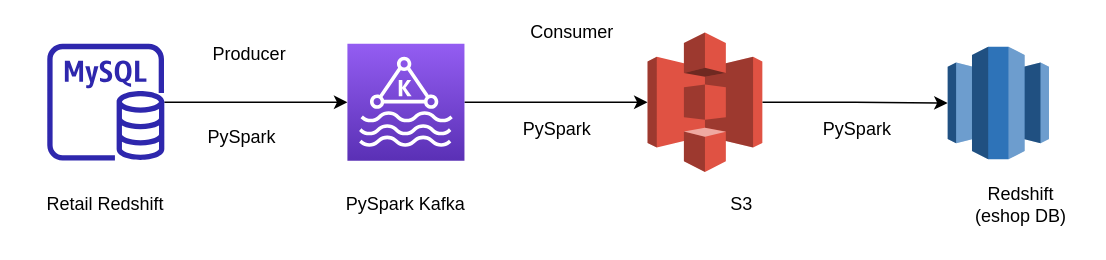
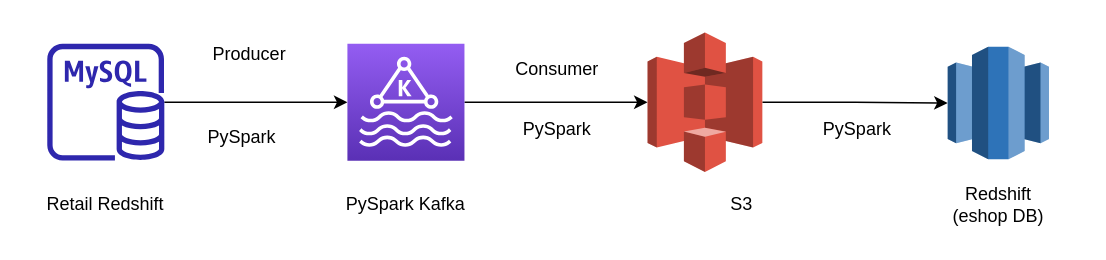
  <mxCell id="0" />
  <mxCell id="1" parent="0" />
  <mxCell id="2" value="" style="edgeStyle=orthogonalEdgeStyle;rounded=0;orthogonalLoop=1;jettySize=auto;html=1;entryX=0;entryY=0.5;entryDx=0;entryDy=0;entryPerimeter=0;" edge="1" parent="1" source="3" target="5"><mxGeometry relative="1" as="geometry"><mxPoint x="188" y="68" as="targetPoint" /></mxGeometry></mxCell>
  <mxCell id="3" value="" style="sketch=0;outlineConnect=0;fontColor=#232F3E;gradientColor=none;fillColor=#2E27AD;strokeColor=none;dashed=0;verticalLabelPosition=bottom;verticalAlign=top;align=center;html=1;fontSize=12;fontStyle=0;aspect=fixed;pointerEvents=1;shape=mxgraph.aws4.rds_mysql_instance;" vertex="1" parent="1"><mxGeometry x="31" y="28.5" width="78" height="78" as="geometry" /></mxCell>
  <mxCell id="4" value="" style="edgeStyle=orthogonalEdgeStyle;rounded=0;orthogonalLoop=1;jettySize=auto;html=1;entryX=0;entryY=0.5;entryDx=0;entryDy=0;entryPerimeter=0;" edge="1" parent="1" source="5" target="7"><mxGeometry relative="1" as="geometry"><mxPoint x="368" y="67.5" as="targetPoint" /></mxGeometry></mxCell>
  <mxCell id="5" value="" style="sketch=0;points=[[0,0,0],[0.25,0,0],[0.5,0,0],[0.75,0,0],[1,0,0],[0,1,0],[0.25,1,0],[0.5,1,0],[0.75,1,0],[1,1,0],[0,0.25,0],[0,0.5,0],[0,0.75,0],[1,0.25,0],[1,0.5,0],[1,0.75,0]];outlineConnect=0;fontColor=#232F3E;gradientColor=#945DF2;gradientDirection=north;fillColor=#5A30B5;strokeColor=#ffffff;dashed=0;verticalLabelPosition=bottom;verticalAlign=top;align=center;html=1;fontSize=12;fontStyle=0;aspect=fixed;shape=mxgraph.aws4.resourceIcon;resIcon=mxgraph.aws4.managed_streaming_for_kafka;" vertex="1" parent="1"><mxGeometry x="231" y="28.5" width="78" height="78" as="geometry" /></mxCell>
  <mxCell id="6" value="" style="edgeStyle=orthogonalEdgeStyle;rounded=0;orthogonalLoop=1;jettySize=auto;html=1;entryX=0;entryY=0.5;entryDx=0;entryDy=0;entryPerimeter=0;" edge="1" parent="1" source="7" target="8"><mxGeometry relative="1" as="geometry"><mxPoint x="565.75" y="67.5" as="targetPoint" /></mxGeometry></mxCell>
  <mxCell id="7" value="" style="outlineConnect=0;dashed=0;verticalLabelPosition=bottom;verticalAlign=top;align=center;html=1;shape=mxgraph.aws3.s3;fillColor=#E05243;gradientColor=none;" vertex="1" parent="1"><mxGeometry x="431" y="21" width="76.5" height="93" as="geometry" /></mxCell>
  <mxCell id="8" value="" style="outlineConnect=0;dashed=0;verticalLabelPosition=bottom;verticalAlign=top;align=center;html=1;shape=mxgraph.aws3.redshift;fillColor=#2E73B8;gradientColor=none;" vertex="1" parent="1"><mxGeometry x="631" y="30.5" width="67.5" height="75" as="geometry" /></mxCell>
  <mxCell id="9" value="Retail Redshift" style="text;html=1;strokeColor=none;fillColor=none;align=center;verticalAlign=middle;whiteSpace=wrap;rounded=0;" vertex="1" parent="1"><mxGeometry x="20" y="121" width="100" height="30" as="geometry" /></mxCell>
  <mxCell id="10" value="PySpark Kafka" style="text;html=1;strokeColor=none;fillColor=none;align=center;verticalAlign=middle;whiteSpace=wrap;rounded=0;" vertex="1" parent="1"><mxGeometry x="220" y="121" width="100" height="30" as="geometry" /></mxCell>
  <mxCell id="11" value="S3" style="text;html=1;strokeColor=none;fillColor=none;align=center;verticalAlign=middle;whiteSpace=wrap;rounded=0;" vertex="1" parent="1"><mxGeometry x="444.25" y="121" width="100" height="30" as="geometry" /></mxCell>
- <mxCell id="12" value="Redshift&lt;br&gt;(eshop DB)" style="text;html=1;strokeColor=none;fillColor=none;align=center;verticalAlign=middle;whiteSpace=wrap;rounded=0;" vertex="1" parent="1"><mxGeometry x="629.75" y="121" width="100" height="30" as="geometry" /></mxCell>
+ <mxCell id="12" value="Redshift&lt;br&gt;(eshop DB)" style="text;html=1;strokeColor=none;fillColor=none;align=center;verticalAlign=middle;whiteSpace=wrap;rounded=0;" vertex="1" parent="1"><mxGeometry x="614.75" y="121" width="100" height="30" as="geometry" /></mxCell>
  <mxCell id="13" value="Producer" style="text;html=1;strokeColor=none;fillColor=none;align=center;verticalAlign=middle;whiteSpace=wrap;rounded=0;" vertex="1" parent="1"><mxGeometry x="136" y="20.5" width="60" height="30" as="geometry" /></mxCell>
  <mxCell id="14" value="PySpark" style="text;html=1;strokeColor=none;fillColor=none;align=center;verticalAlign=middle;whiteSpace=wrap;rounded=0;" vertex="1" parent="1"><mxGeometry x="131" y="75.5" width="60" height="30" as="geometry" /></mxCell>
- <mxCell id="15" value="Consumer" style="text;html=1;strokeColor=none;fillColor=none;align=center;verticalAlign=middle;whiteSpace=wrap;rounded=0;" vertex="1" parent="1"><mxGeometry x="351" y="5.5" width="60" height="30" as="geometry" /></mxCell>
+ <mxCell id="15" value="Consumer" style="text;html=1;strokeColor=none;fillColor=none;align=center;verticalAlign=middle;whiteSpace=wrap;rounded=0;" vertex="1" parent="1"><mxGeometry x="341" y="30.5" width="60" height="30" as="geometry" /></mxCell>
  <mxCell id="16" value="PySpark" style="text;html=1;strokeColor=none;fillColor=none;align=center;verticalAlign=middle;whiteSpace=wrap;rounded=0;" vertex="1" parent="1"><mxGeometry x="341" y="71" width="60" height="30" as="geometry" /></mxCell>
  <mxCell id="17" value="PySpark" style="text;html=1;strokeColor=none;fillColor=none;align=center;verticalAlign=middle;whiteSpace=wrap;rounded=0;" vertex="1" parent="1"><mxGeometry x="541" y="71" width="60" height="30" as="geometry" /></mxCell>
